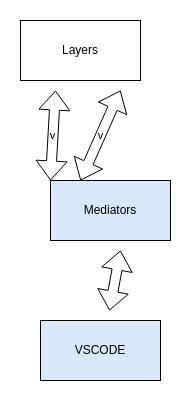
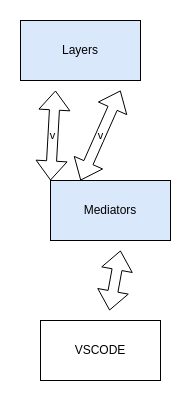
  <mxCell id="0" />
  <mxCell id="1" parent="0" />
- <mxCell id="2" value="Layers" style="rounded=0;whiteSpace=wrap;html=1;" parent="1" vertex="1"><mxGeometry x="20" y="20" width="120" height="60" as="geometry" /></mxCell>
+ <mxCell id="2" value="Layers" style="rounded=0;whiteSpace=wrap;html=1;fillColor=#dae8fc;" parent="1" vertex="1"><mxGeometry x="20" y="20" width="120" height="60" as="geometry" /></mxCell>
  <mxCell id="3" value="Mediators" style="rounded=0;whiteSpace=wrap;html=1;fillColor=#dae8fc;" parent="1" vertex="1"><mxGeometry x="50" y="180" width="120" height="60" as="geometry" /></mxCell>
- <mxCell id="4" value="VSCODE" style="rounded=0;whiteSpace=wrap;html=1;fillColor=#dae8fc;" parent="1" vertex="1"><mxGeometry x="40" y="320" width="120" height="60" as="geometry" /></mxCell>
+ <mxCell id="4" value="VSCODE" style="rounded=0;whiteSpace=wrap;html=1;" parent="1" vertex="1"><mxGeometry x="40" y="320" width="120" height="60" as="geometry" /></mxCell>
  <mxCell id="5" value="v" style="shape=flexArrow;endArrow=classic;startArrow=classic;html=1;exitX=0.25;exitY=0;exitDx=0;exitDy=0;" parent="1" source="3" edge="1"><mxGeometry width="100" height="100" relative="1" as="geometry"><mxPoint x="175" y="170" as="sourcePoint" /><mxPoint x="120" y="90" as="targetPoint" /></mxGeometry></mxCell>
  <mxCell id="6" value="v" style="shape=flexArrow;endArrow=classic;startArrow=classic;html=1;exitX=0;exitY=0;exitDx=0;exitDy=0;" parent="1" source="3" edge="1"><mxGeometry width="100" height="100" relative="1" as="geometry"><mxPoint x="110" y="180" as="sourcePoint" /><mxPoint x="55" y="90" as="targetPoint" /></mxGeometry></mxCell>
  <mxCell id="7" value="" style="shape=flexArrow;endArrow=classic;startArrow=classic;html=1;" parent="1" edge="1"><mxGeometry width="100" height="100" relative="1" as="geometry"><mxPoint x="109" y="310" as="sourcePoint" /><mxPoint x="120" y="250" as="targetPoint" /></mxGeometry></mxCell>
